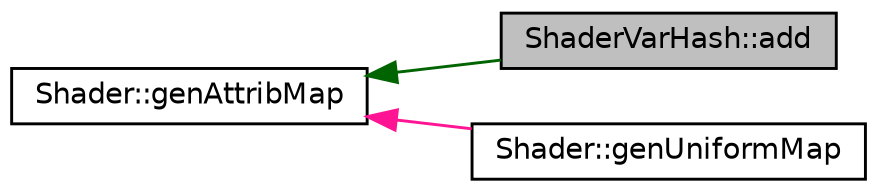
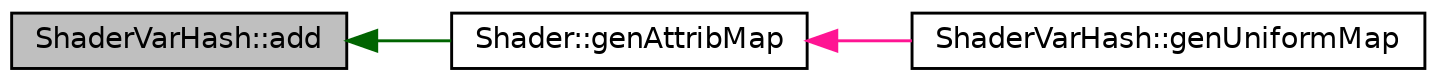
  digraph {
    rankdir=LR
    node [color=black fillcolor=white fontname=Helvetica fontsize=10 shape=record style=filled]
    edge [dir=back fontname=Helvetica fontsize=10 labelfontname=Helvetica labelfontsize=10 style=solid]
    n1 [fillcolor=grey75 fontcolor=black height=0.2 label="ShaderVarHash::add" width=0.4]
    n2 [height=0.2 label="Shader::genAttribMap" width=0.4]
-   n3 [height=0.2 label="Shader::genUniformMap" width=0.4]
-   n2 -> n1 [color=darkgreen]
+   n3 [height=0.2 label="ShaderVarHash::genUniformMap" width=0.4]
+   n1 -> n2 [color=darkgreen]
    n2 -> n3 [color=deeppink]
  }
